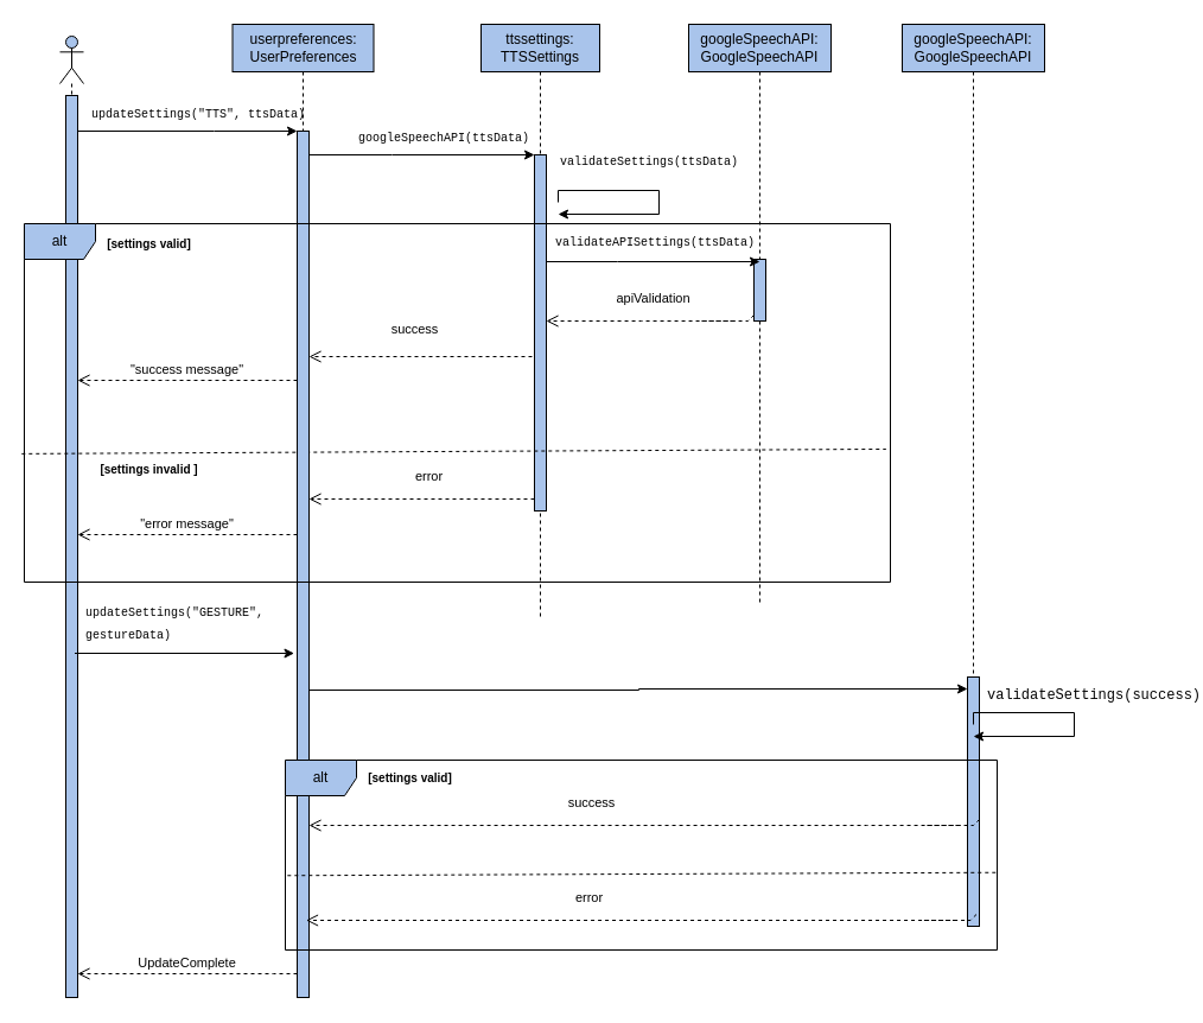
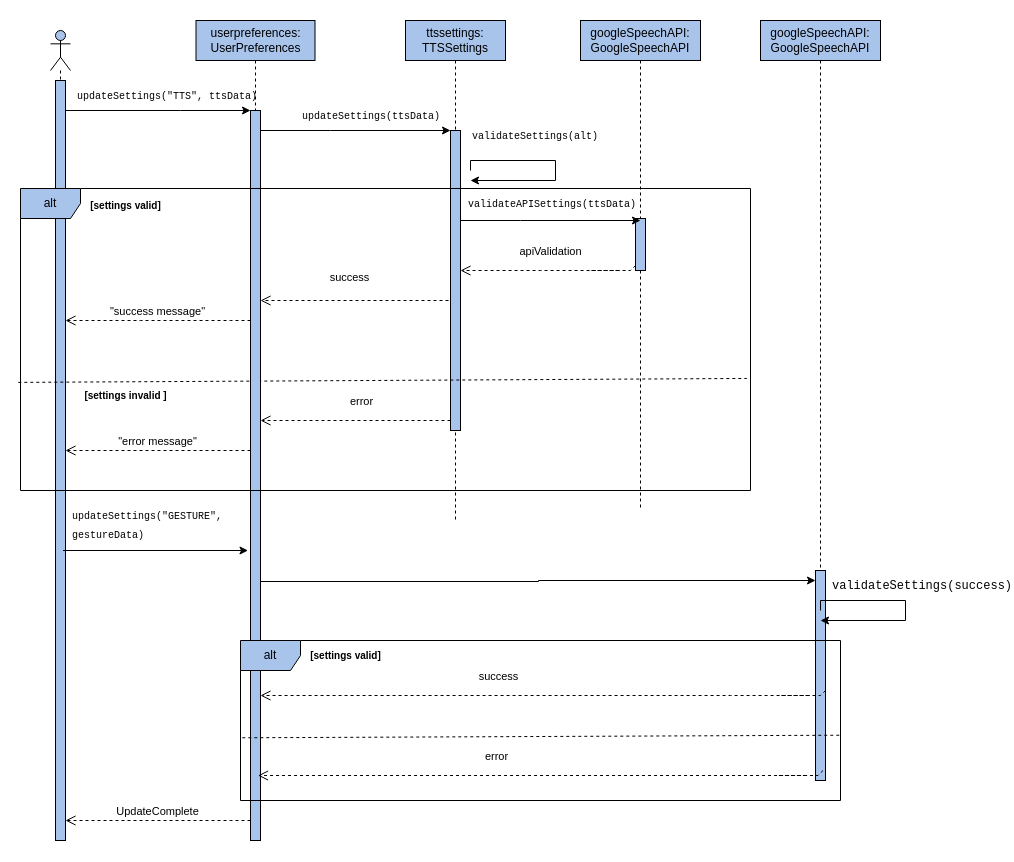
  <mxCell id="0" />
  <mxCell id="1" parent="0" />
  <mxCell id="2" value="googleSpeechAPI:&lt;br&gt;GoogleSpeechAPI" style="shape=umlLifeline;perimeter=lifelinePerimeter;whiteSpace=wrap;html=1;container=1;dropTarget=0;collapsible=0;recursiveResize=0;outlineConnect=0;portConstraint=eastwest;newEdgeStyle={&quot;curved&quot;:0,&quot;rounded&quot;:0};fillColor=light-dark(#A9C4EB,var(--ge-dark-color, #121212));" parent="1" vertex="1"><mxGeometry x="580" y="20" width="120" height="490" as="geometry" /></mxCell>
  <mxCell id="3" value="" style="html=1;points=[[0,0,0,0,5],[0,1,0,0,-5],[1,0,0,0,5],[1,1,0,0,-5]];perimeter=orthogonalPerimeter;outlineConnect=0;targetShapes=umlLifeline;portConstraint=eastwest;newEdgeStyle={&quot;curved&quot;:0,&quot;rounded&quot;:0};fillColor=light-dark(#A9C4EB,var(--ge-dark-color, #121212));" parent="2" vertex="1"><mxGeometry x="55" y="198" width="10" height="52" as="geometry" /></mxCell>
  <mxCell id="4" value="userpreferences: UserPreferences" style="shape=umlLifeline;perimeter=lifelinePerimeter;whiteSpace=wrap;html=1;container=1;dropTarget=0;collapsible=0;recursiveResize=0;outlineConnect=0;portConstraint=eastwest;newEdgeStyle={&quot;curved&quot;:0,&quot;rounded&quot;:0};fillColor=light-dark(#A9C4EB,var(--ge-dark-color, #121212));" parent="1" vertex="1"><mxGeometry x="195.5" y="20" width="119" height="660" as="geometry" /></mxCell>
  <mxCell id="5" value="ttssettings:&lt;br&gt;TTSSettings" style="shape=umlLifeline;perimeter=lifelinePerimeter;whiteSpace=wrap;html=1;container=1;dropTarget=0;collapsible=0;recursiveResize=0;outlineConnect=0;portConstraint=eastwest;newEdgeStyle={&quot;curved&quot;:0,&quot;rounded&quot;:0};fillColor=light-dark(#A9C4EB,var(--ge-dark-color, #121212));" parent="1" vertex="1"><mxGeometry x="405" y="20" width="100" height="500" as="geometry" /></mxCell>
  <mxCell id="6" value="" style="html=1;points=[[0,0,0,0,5],[0,1,0,0,-5],[1,0,0,0,5],[1,1,0,0,-5]];perimeter=orthogonalPerimeter;outlineConnect=0;targetShapes=umlLifeline;portConstraint=eastwest;newEdgeStyle={&quot;curved&quot;:0,&quot;rounded&quot;:0};fillColor=light-dark(#A9C4EB,var(--ge-dark-color, #121212));" parent="5" vertex="1"><mxGeometry x="45" y="110" width="10" height="300" as="geometry" /></mxCell>
  <mxCell id="7" value="success" style="html=1;verticalAlign=bottom;endArrow=open;dashed=1;endSize=8;curved=0;rounded=0;" parent="1" target="24" edge="1"><mxGeometry x="0.225" y="-14" relative="1" as="geometry"><mxPoint x="450" y="260" as="sourcePoint" /><mxPoint x="225" y="230" as="targetPoint" /><Array as="points"><mxPoint x="450" y="300" /><mxPoint x="390" y="300" /><mxPoint x="340" y="300" /></Array><mxPoint as="offset" /></mxGeometry></mxCell>
  <mxCell id="8" value="" style="shape=umlLifeline;perimeter=lifelinePerimeter;whiteSpace=wrap;html=1;container=1;dropTarget=0;collapsible=0;recursiveResize=0;outlineConnect=0;portConstraint=eastwest;newEdgeStyle={&quot;curved&quot;:0,&quot;rounded&quot;:0};participant=umlActor;fillColor=light-dark(#A9C4EB,var(--ge-dark-color, #121212));" parent="1" vertex="1"><mxGeometry x="50" y="30" width="20" height="810" as="geometry" /></mxCell>
  <mxCell id="9" value="" style="html=1;points=[[0,0,0,0,5],[0,1,0,0,-5],[1,0,0,0,5],[1,1,0,0,-5]];perimeter=orthogonalPerimeter;outlineConnect=0;targetShapes=umlLifeline;portConstraint=eastwest;newEdgeStyle={&quot;curved&quot;:0,&quot;rounded&quot;:0};fillColor=light-dark(#A9C4EB,var(--ge-dark-color, #121212));" parent="8" vertex="1"><mxGeometry x="5" y="50" width="10" height="760" as="geometry" /></mxCell>
  <mxCell id="10" value="&quot;success message&quot;" style="html=1;verticalAlign=bottom;endArrow=open;dashed=1;endSize=8;curved=0;rounded=0;" parent="1" source="24" edge="1" target="9"><mxGeometry x="0.004" relative="1" as="geometry"><mxPoint x="216" y="260" as="sourcePoint" /><mxPoint x="60" y="290" as="targetPoint" /><mxPoint as="offset" /><Array as="points"><mxPoint x="230" y="320" /><mxPoint x="210" y="320" /><mxPoint x="140" y="320" /></Array></mxGeometry></mxCell>
  <mxCell id="11" value="error" style="html=1;verticalAlign=bottom;endArrow=open;dashed=1;endSize=8;curved=0;rounded=0;" parent="1" source="6" target="24" edge="1"><mxGeometry x="-0.068" y="-10" relative="1" as="geometry"><mxPoint x="420" y="480" as="sourcePoint" /><mxPoint x="226" y="480" as="targetPoint" /><Array as="points"><mxPoint x="350" y="420" /></Array><mxPoint as="offset" /></mxGeometry></mxCell>
  <mxCell id="12" value="&quot;error message&quot;" style="html=1;verticalAlign=bottom;endArrow=open;dashed=1;endSize=8;curved=0;rounded=0;" parent="1" source="24" target="9" edge="1"><mxGeometry relative="1" as="geometry"><mxPoint x="216" y="500" as="sourcePoint" /><mxPoint x="136" y="500" as="targetPoint" /><Array as="points"><mxPoint x="160" y="450" /></Array></mxGeometry></mxCell>
  <mxCell id="13" value="" style="endArrow=none;dashed=1;html=1;rounded=0;entryX=0.995;entryY=0.629;entryDx=0;entryDy=0;entryPerimeter=0;elbow=vertical;exitX=-0.003;exitY=0.642;exitDx=0;exitDy=0;exitPerimeter=0;" parent="1" source="26" target="26" edge="1"><mxGeometry width="50" height="50" relative="1" as="geometry"><mxPoint x="10" y="380" as="sourcePoint" /><mxPoint x="644.995" y="420" as="targetPoint" /><Array as="points"><mxPoint x="370" y="380" /></Array></mxGeometry></mxCell>
  <mxCell id="14" value="&lt;font size=&quot;1&quot;&gt;&lt;b&gt;[settings valid]&lt;/b&gt;&lt;/font&gt;" style="text;html=1;align=center;verticalAlign=middle;resizable=0;points=[];autosize=1;strokeColor=none;fillColor=none;" parent="1" vertex="1"><mxGeometry x="80" y="190" width="90" height="30" as="geometry" /></mxCell>
  <mxCell id="15" value="&lt;font style=&quot;font-size: 10px;&quot;&gt;&lt;b style=&quot;&quot;&gt;[settings invalid ]&lt;/b&gt;&lt;/font&gt;" style="text;html=1;align=center;verticalAlign=middle;resizable=0;points=[];autosize=1;strokeColor=none;fillColor=none;" parent="1" vertex="1"><mxGeometry x="70" y="380" width="110" height="30" as="geometry" /></mxCell>
  <mxCell id="16" style="edgeStyle=orthogonalEdgeStyle;rounded=0;orthogonalLoop=1;jettySize=auto;html=1;curved=0;" parent="1" source="9" target="24" edge="1"><mxGeometry relative="1" as="geometry"><Array as="points"><mxPoint x="180" y="110" /><mxPoint x="180" y="110" /></Array></mxGeometry></mxCell>
  <mxCell id="17" value="&lt;div style=&quot;font-family: Consolas, &amp;quot;Courier New&amp;quot;, monospace; line-height: 19px; white-space: pre;&quot;&gt;&lt;span style=&quot;&quot;&gt;&lt;font style=&quot;font-size: 10px;&quot;&gt;updateSettings(&quot;TTS&quot;, ttsData)&lt;/font&gt;&lt;/span&gt;&lt;/div&gt;" style="text;whiteSpace=wrap;html=1;shadow=1;fillColor=none;labelBackgroundColor=none;textShadow=0;fontColor=default;" parent="1" vertex="1"><mxGeometry x="75" y="80" width="160" height="20" as="geometry" /></mxCell>
- <mxCell id="18" value="&lt;div style=&quot;font-family: Consolas, &amp;quot;Courier New&amp;quot;, monospace; line-height: 19px; white-space: pre;&quot;&gt;&lt;font style=&quot;color: rgb(2, 2, 2); font-size: 10px;&quot;&gt;googleSpeechAPI(ttsData)&lt;/font&gt;&lt;/div&gt;" style="text;whiteSpace=wrap;html=1;" parent="1" vertex="1"><mxGeometry x="300" y="100" width="130" height="30" as="geometry" /></mxCell>
+ <mxCell id="18" value="&lt;div style=&quot;font-family: Consolas, &amp;quot;Courier New&amp;quot;, monospace; line-height: 19px; white-space: pre;&quot;&gt;&lt;font style=&quot;color: rgb(2, 2, 2); font-size: 10px;&quot;&gt;updateSettings(ttsData)&lt;/font&gt;&lt;/div&gt;" style="text;whiteSpace=wrap;html=1;" parent="1" vertex="1"><mxGeometry x="300" y="100" width="130" height="30" as="geometry" /></mxCell>
  <mxCell id="19" style="edgeStyle=orthogonalEdgeStyle;rounded=0;orthogonalLoop=1;jettySize=auto;html=1;curved=0;" parent="1" source="24" target="6" edge="1"><mxGeometry relative="1" as="geometry"><Array as="points"><mxPoint x="330" y="130" /><mxPoint x="330" y="130" /></Array></mxGeometry></mxCell>
- <mxCell id="20" value="&lt;div style=&quot;font-family: Consolas, &amp;quot;Courier New&amp;quot;, monospace; line-height: 19px; white-space: pre;&quot;&gt;&lt;font style=&quot;color: rgb(2, 2, 2); font-size: 10px;&quot;&gt;validateSettings(ttsData)&lt;/font&gt;&lt;/div&gt;" style="text;whiteSpace=wrap;html=1;" parent="1" vertex="1"><mxGeometry x="470" y="120" width="150" height="30" as="geometry" /></mxCell>
+ <mxCell id="20" value="&lt;div style=&quot;font-family: Consolas, &amp;quot;Courier New&amp;quot;, monospace; line-height: 19px; white-space: pre;&quot;&gt;&lt;font style=&quot;color: rgb(2, 2, 2); font-size: 10px;&quot;&gt;validateSettings(alt)&lt;/font&gt;&lt;/div&gt;" style="text;whiteSpace=wrap;html=1;" parent="1" vertex="1"><mxGeometry x="470" y="120" width="150" height="30" as="geometry" /></mxCell>
  <mxCell id="21" value="&lt;div style=&quot;font-family: Consolas, &amp;quot;Courier New&amp;quot;, monospace; line-height: 19px; white-space: pre;&quot;&gt;&lt;font style=&quot;color: rgb(2, 2, 2); font-size: 10px;&quot;&gt;&amp;nbsp;validateAPISettings(ttsData)&lt;/font&gt;&lt;/div&gt;" style="text;whiteSpace=wrap;html=1;" parent="1" vertex="1"><mxGeometry x="460" y="188" width="170" height="30" as="geometry" /></mxCell>
  <mxCell id="22" value="googleSpeechAPI:&lt;br&gt;GoogleSpeechAPI" style="shape=umlLifeline;perimeter=lifelinePerimeter;whiteSpace=wrap;html=1;container=1;dropTarget=0;collapsible=0;recursiveResize=0;outlineConnect=0;portConstraint=eastwest;newEdgeStyle={&quot;curved&quot;:0,&quot;rounded&quot;:0};fillColor=light-dark(#A9C4EB,var(--ge-dark-color, #121212));" vertex="1" parent="1"><mxGeometry x="760" y="20" width="120" height="760" as="geometry" /></mxCell>
  <mxCell id="23" value="" style="html=1;points=[[0,0,0,0,5],[0,1,0,0,-5],[1,0,0,0,5],[1,1,0,0,-5]];perimeter=orthogonalPerimeter;outlineConnect=0;targetShapes=umlLifeline;portConstraint=eastwest;newEdgeStyle={&quot;curved&quot;:0,&quot;rounded&quot;:0};fillColor=light-dark(#A9C4EB,var(--ge-dark-color, #121212));" vertex="1" parent="22"><mxGeometry x="55" y="550" width="10" height="210" as="geometry" /></mxCell>
  <mxCell id="24" value="" style="html=1;points=[[0,0,0,0,5],[0,1,0,0,-5],[1,0,0,0,5],[1,1,0,0,-5]];perimeter=orthogonalPerimeter;outlineConnect=0;targetShapes=umlLifeline;portConstraint=eastwest;newEdgeStyle={&quot;curved&quot;:0,&quot;rounded&quot;:0};fillColor=light-dark(#A9C4EB,var(--ge-dark-color, #121212));" parent="1" vertex="1"><mxGeometry x="250" y="110" width="10" height="730" as="geometry" /></mxCell>
  <mxCell id="25" style="edgeStyle=orthogonalEdgeStyle;rounded=0;orthogonalLoop=1;jettySize=auto;html=1;curved=0;" edge="1" parent="1"><mxGeometry relative="1" as="geometry"><Array as="points"><mxPoint x="820" y="600" /><mxPoint x="905" y="600" /><mxPoint x="905" y="620" /></Array><mxPoint x="820" y="610" as="sourcePoint" /><mxPoint x="820" y="620" as="targetPoint" /></mxGeometry></mxCell>
  <mxCell id="26" value="alt" style="shape=umlFrame;whiteSpace=wrap;html=1;pointerEvents=0;fillColor=light-dark(#A9C4EB,var(--ge-dark-color, #121212));" parent="1" vertex="1"><mxGeometry x="20" y="188" width="730" height="302" as="geometry" /></mxCell>
  <mxCell id="27" style="edgeStyle=orthogonalEdgeStyle;rounded=0;orthogonalLoop=1;jettySize=auto;html=1;curved=0;" edge="1" parent="1"><mxGeometry relative="1" as="geometry"><Array as="points"><mxPoint x="520" y="220" /><mxPoint x="520" y="220" /></Array><mxPoint x="460" y="220" as="sourcePoint" /><mxPoint x="640" y="220" as="targetPoint" /></mxGeometry></mxCell>
  <mxCell id="28" value="apiValidation" style="html=1;verticalAlign=bottom;endArrow=open;dashed=1;endSize=8;curved=0;rounded=0;exitX=0;exitY=1;exitDx=0;exitDy=-5;exitPerimeter=0;" edge="1" parent="1" source="3"><mxGeometry x="0.241" y="-10" relative="1" as="geometry"><mxPoint x="650" y="230" as="sourcePoint" /><mxPoint x="460" y="270" as="targetPoint" /><Array as="points"><mxPoint x="630" y="270" /><mxPoint x="590" y="270" /><mxPoint x="620" y="270" /><mxPoint x="540" y="270" /></Array><mxPoint as="offset" /></mxGeometry></mxCell>
  <mxCell id="29" style="edgeStyle=orthogonalEdgeStyle;rounded=0;orthogonalLoop=1;jettySize=auto;html=1;curved=0;" edge="1" parent="1"><mxGeometry relative="1" as="geometry"><Array as="points"><mxPoint x="177.5" y="550" /><mxPoint x="177.5" y="550" /></Array><mxPoint x="62.5" y="550" as="sourcePoint" /><mxPoint x="247.5" y="550" as="targetPoint" /></mxGeometry></mxCell>
  <mxCell id="30" value="&lt;div style=&quot;font-family: Consolas, &amp;quot;Courier New&amp;quot;, monospace; line-height: 19px; white-space: pre;&quot;&gt;&lt;div style=&quot;line-height: 19px;&quot;&gt;&lt;font style=&quot;color: rgb(2, 2, 2); font-size: 10px;&quot;&gt;updateSettings(&quot;GESTURE&quot;, &lt;br/&gt;gestureData)&lt;/font&gt;&lt;/div&gt;&lt;/div&gt;" style="text;whiteSpace=wrap;html=1;shadow=1;fillColor=none;labelBackgroundColor=none;textShadow=0;fontColor=default;" vertex="1" parent="1"><mxGeometry x="70" y="500" width="160" height="20" as="geometry" /></mxCell>
  <mxCell id="31" style="edgeStyle=orthogonalEdgeStyle;rounded=0;orthogonalLoop=1;jettySize=auto;html=1;curved=0;" edge="1" parent="1" target="23"><mxGeometry relative="1" as="geometry"><Array as="points"><mxPoint x="260" y="581" /><mxPoint x="538" y="581" /><mxPoint x="538" y="580" /></Array><mxPoint x="260" y="580" as="sourcePoint" /><mxPoint x="445" y="580" as="targetPoint" /></mxGeometry></mxCell>
  <mxCell id="32" style="edgeStyle=orthogonalEdgeStyle;rounded=0;orthogonalLoop=1;jettySize=auto;html=1;curved=0;" edge="1" parent="1"><mxGeometry relative="1" as="geometry"><Array as="points"><mxPoint x="470" y="160" /><mxPoint x="555" y="160" /><mxPoint x="555" y="180" /></Array><mxPoint x="470" y="170" as="sourcePoint" /><mxPoint x="470" y="180" as="targetPoint" /></mxGeometry></mxCell>
  <mxCell id="33" value="&lt;div style=&quot;font-family: Consolas, &amp;quot;Courier New&amp;quot;, monospace; line-height: 19px; white-space: pre;&quot;&gt;&lt;div style=&quot;line-height: 19px;&quot;&gt;&lt;font color=&quot;#020202&quot;&gt;validateSettings(success)&lt;/font&gt;&lt;/div&gt;&lt;/div&gt;" style="text;whiteSpace=wrap;html=1;shadow=1;fillColor=none;labelBackgroundColor=none;textShadow=0;fontColor=default;" vertex="1" parent="1"><mxGeometry x="830" y="570" width="160" height="20" as="geometry" /></mxCell>
  <mxCell id="34" value="alt" style="shape=umlFrame;whiteSpace=wrap;html=1;pointerEvents=0;fillColor=light-dark(#A9C4EB,var(--ge-dark-color, #121212));" vertex="1" parent="1"><mxGeometry x="240" y="640" width="600" height="160" as="geometry" /></mxCell>
  <mxCell id="35" value="&lt;font size=&quot;1&quot;&gt;&lt;b&gt;[settings valid]&lt;/b&gt;&lt;/font&gt;" style="text;html=1;align=center;verticalAlign=middle;resizable=0;points=[];autosize=1;strokeColor=none;fillColor=none;" vertex="1" parent="1"><mxGeometry x="300" y="640" width="90" height="30" as="geometry" /></mxCell>
  <mxCell id="36" value="success" style="html=1;verticalAlign=bottom;endArrow=open;dashed=1;endSize=8;curved=0;rounded=0;exitX=0;exitY=1;exitDx=0;exitDy=-5;exitPerimeter=0;" edge="1" parent="1" target="24"><mxGeometry x="0.241" y="-10" relative="1" as="geometry"><mxPoint x="825" y="690" as="sourcePoint" /><mxPoint x="650" y="695" as="targetPoint" /><Array as="points"><mxPoint x="820" y="695" /><mxPoint x="780" y="695" /><mxPoint x="810" y="695" /><mxPoint x="730" y="695" /></Array><mxPoint as="offset" /></mxGeometry></mxCell>
  <mxCell id="37" value="" style="endArrow=none;dashed=1;html=1;rounded=0;elbow=vertical;exitX=0.003;exitY=0.608;exitDx=0;exitDy=0;exitPerimeter=0;entryX=1;entryY=0.592;entryDx=0;entryDy=0;entryPerimeter=0;" edge="1" parent="1" source="34" target="34"><mxGeometry width="50" height="50" relative="1" as="geometry"><mxPoint x="170" y="734" as="sourcePoint" /><mxPoint x="830" y="730" as="targetPoint" /><Array as="points" /></mxGeometry></mxCell>
  <mxCell id="38" value="error" style="html=1;verticalAlign=bottom;endArrow=open;dashed=1;endSize=8;curved=0;rounded=0;exitX=0;exitY=1;exitDx=0;exitDy=-5;exitPerimeter=0;" edge="1" parent="1"><mxGeometry x="0.241" y="-10" relative="1" as="geometry"><mxPoint x="822.5" y="770" as="sourcePoint" /><mxPoint x="257.5" y="775" as="targetPoint" /><Array as="points"><mxPoint x="817.5" y="775" /><mxPoint x="777.5" y="775" /><mxPoint x="807.5" y="775" /><mxPoint x="727.5" y="775" /></Array><mxPoint as="offset" /></mxGeometry></mxCell>
  <mxCell id="39" value="UpdateComplete" style="html=1;verticalAlign=bottom;endArrow=open;dashed=1;endSize=8;curved=0;rounded=0;" edge="1" parent="1"><mxGeometry x="0.004" relative="1" as="geometry"><mxPoint x="250" y="820" as="sourcePoint" /><mxPoint x="65" y="820" as="targetPoint" /><mxPoint as="offset" /><Array as="points"><mxPoint x="230" y="820" /><mxPoint x="210" y="820" /></Array></mxGeometry></mxCell>
